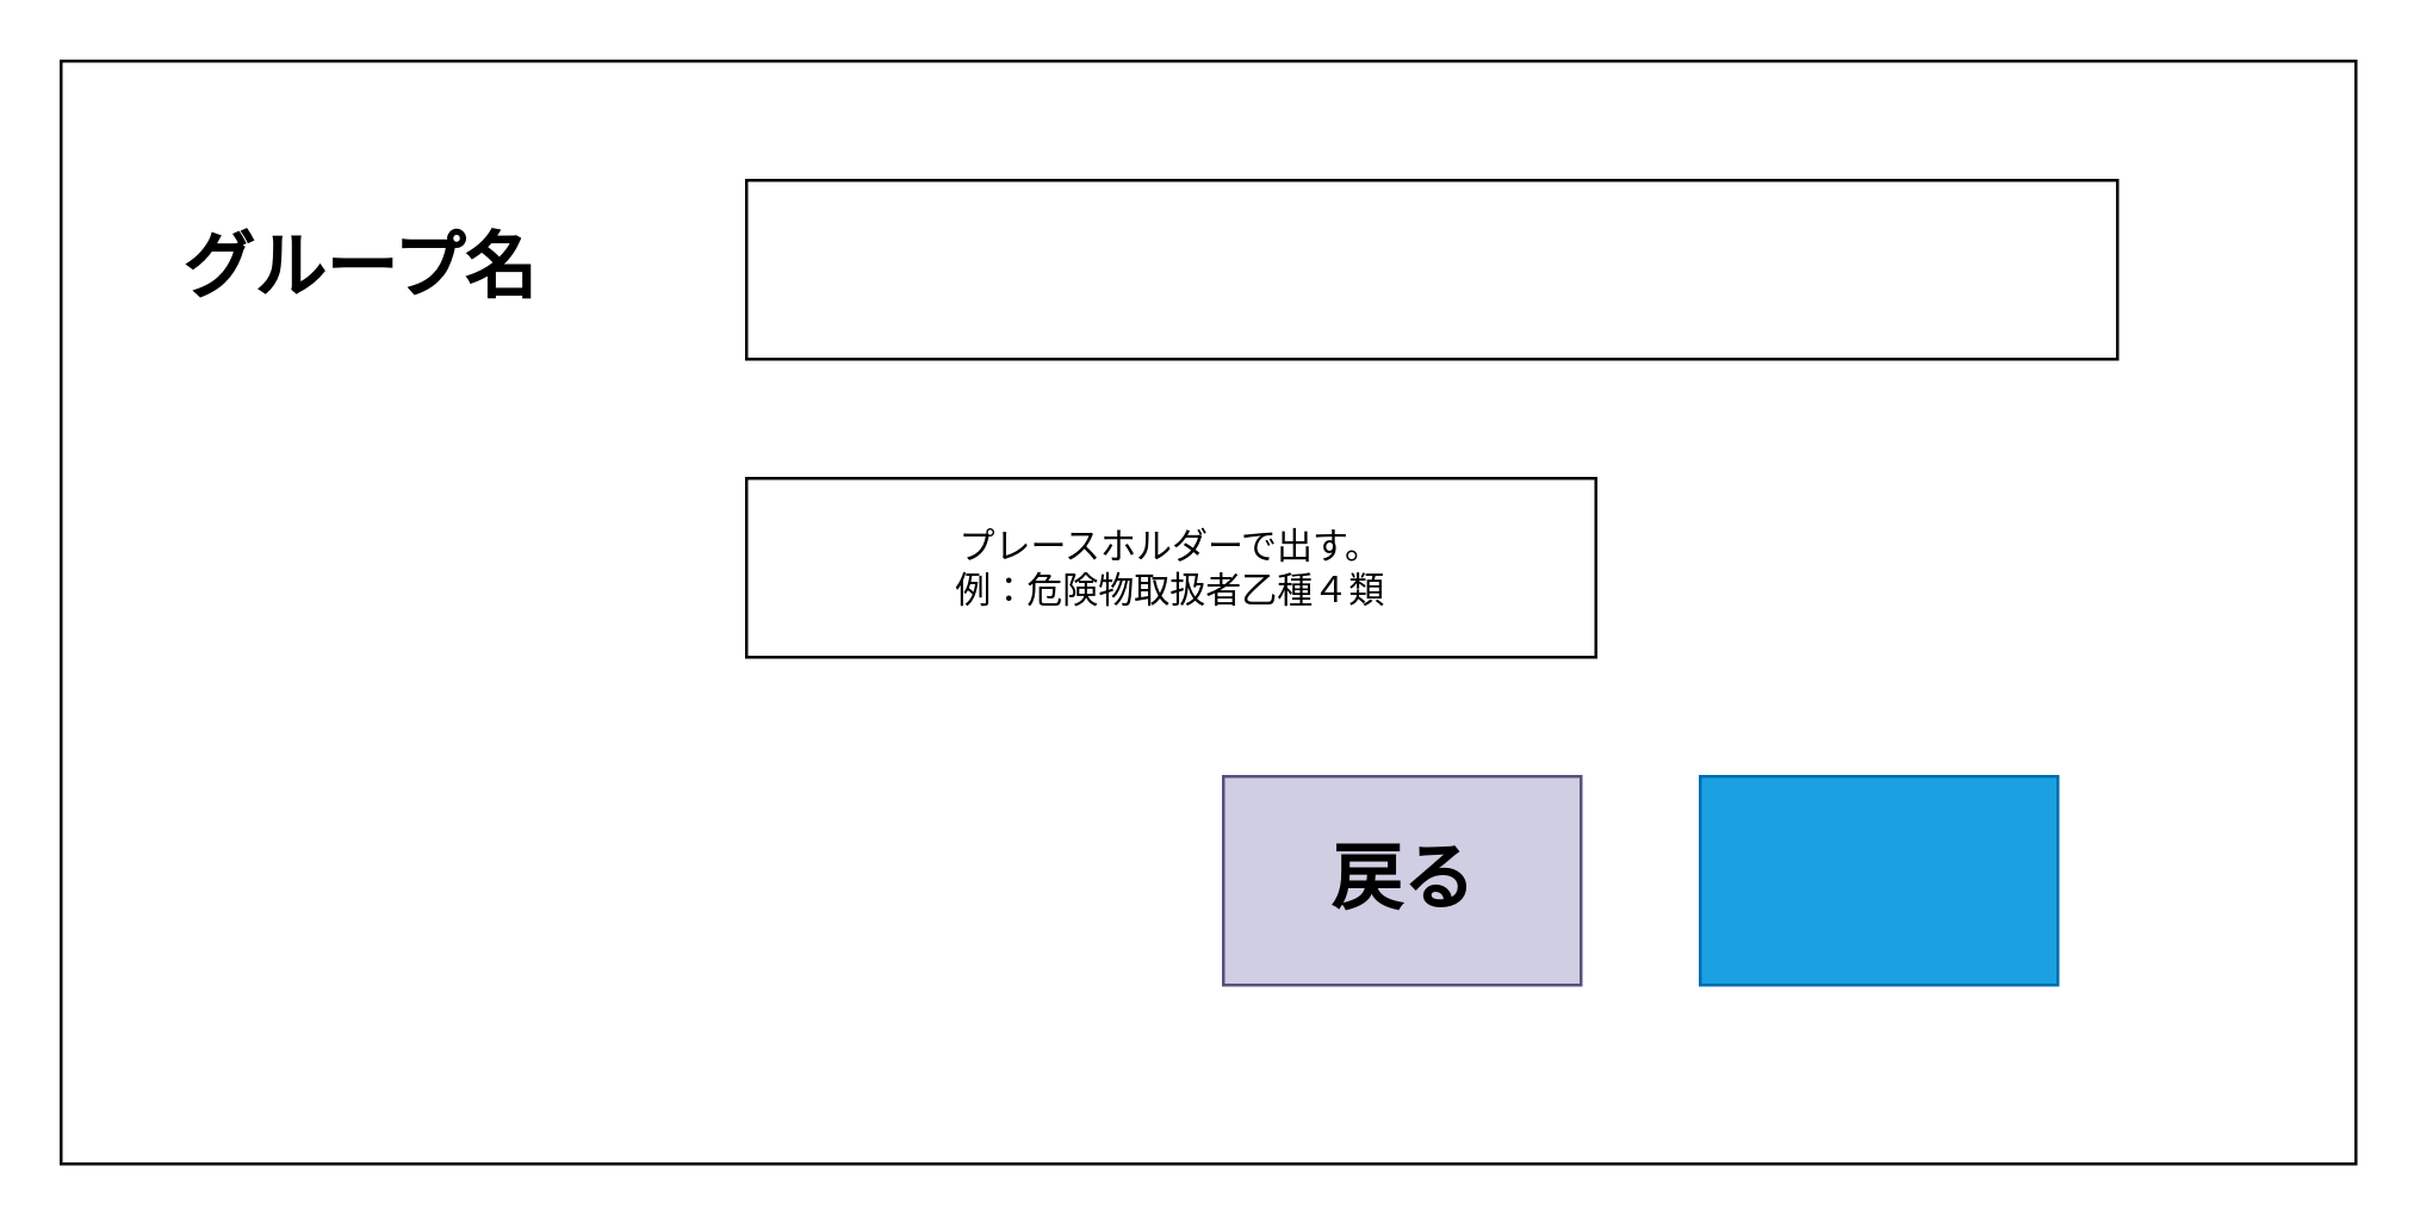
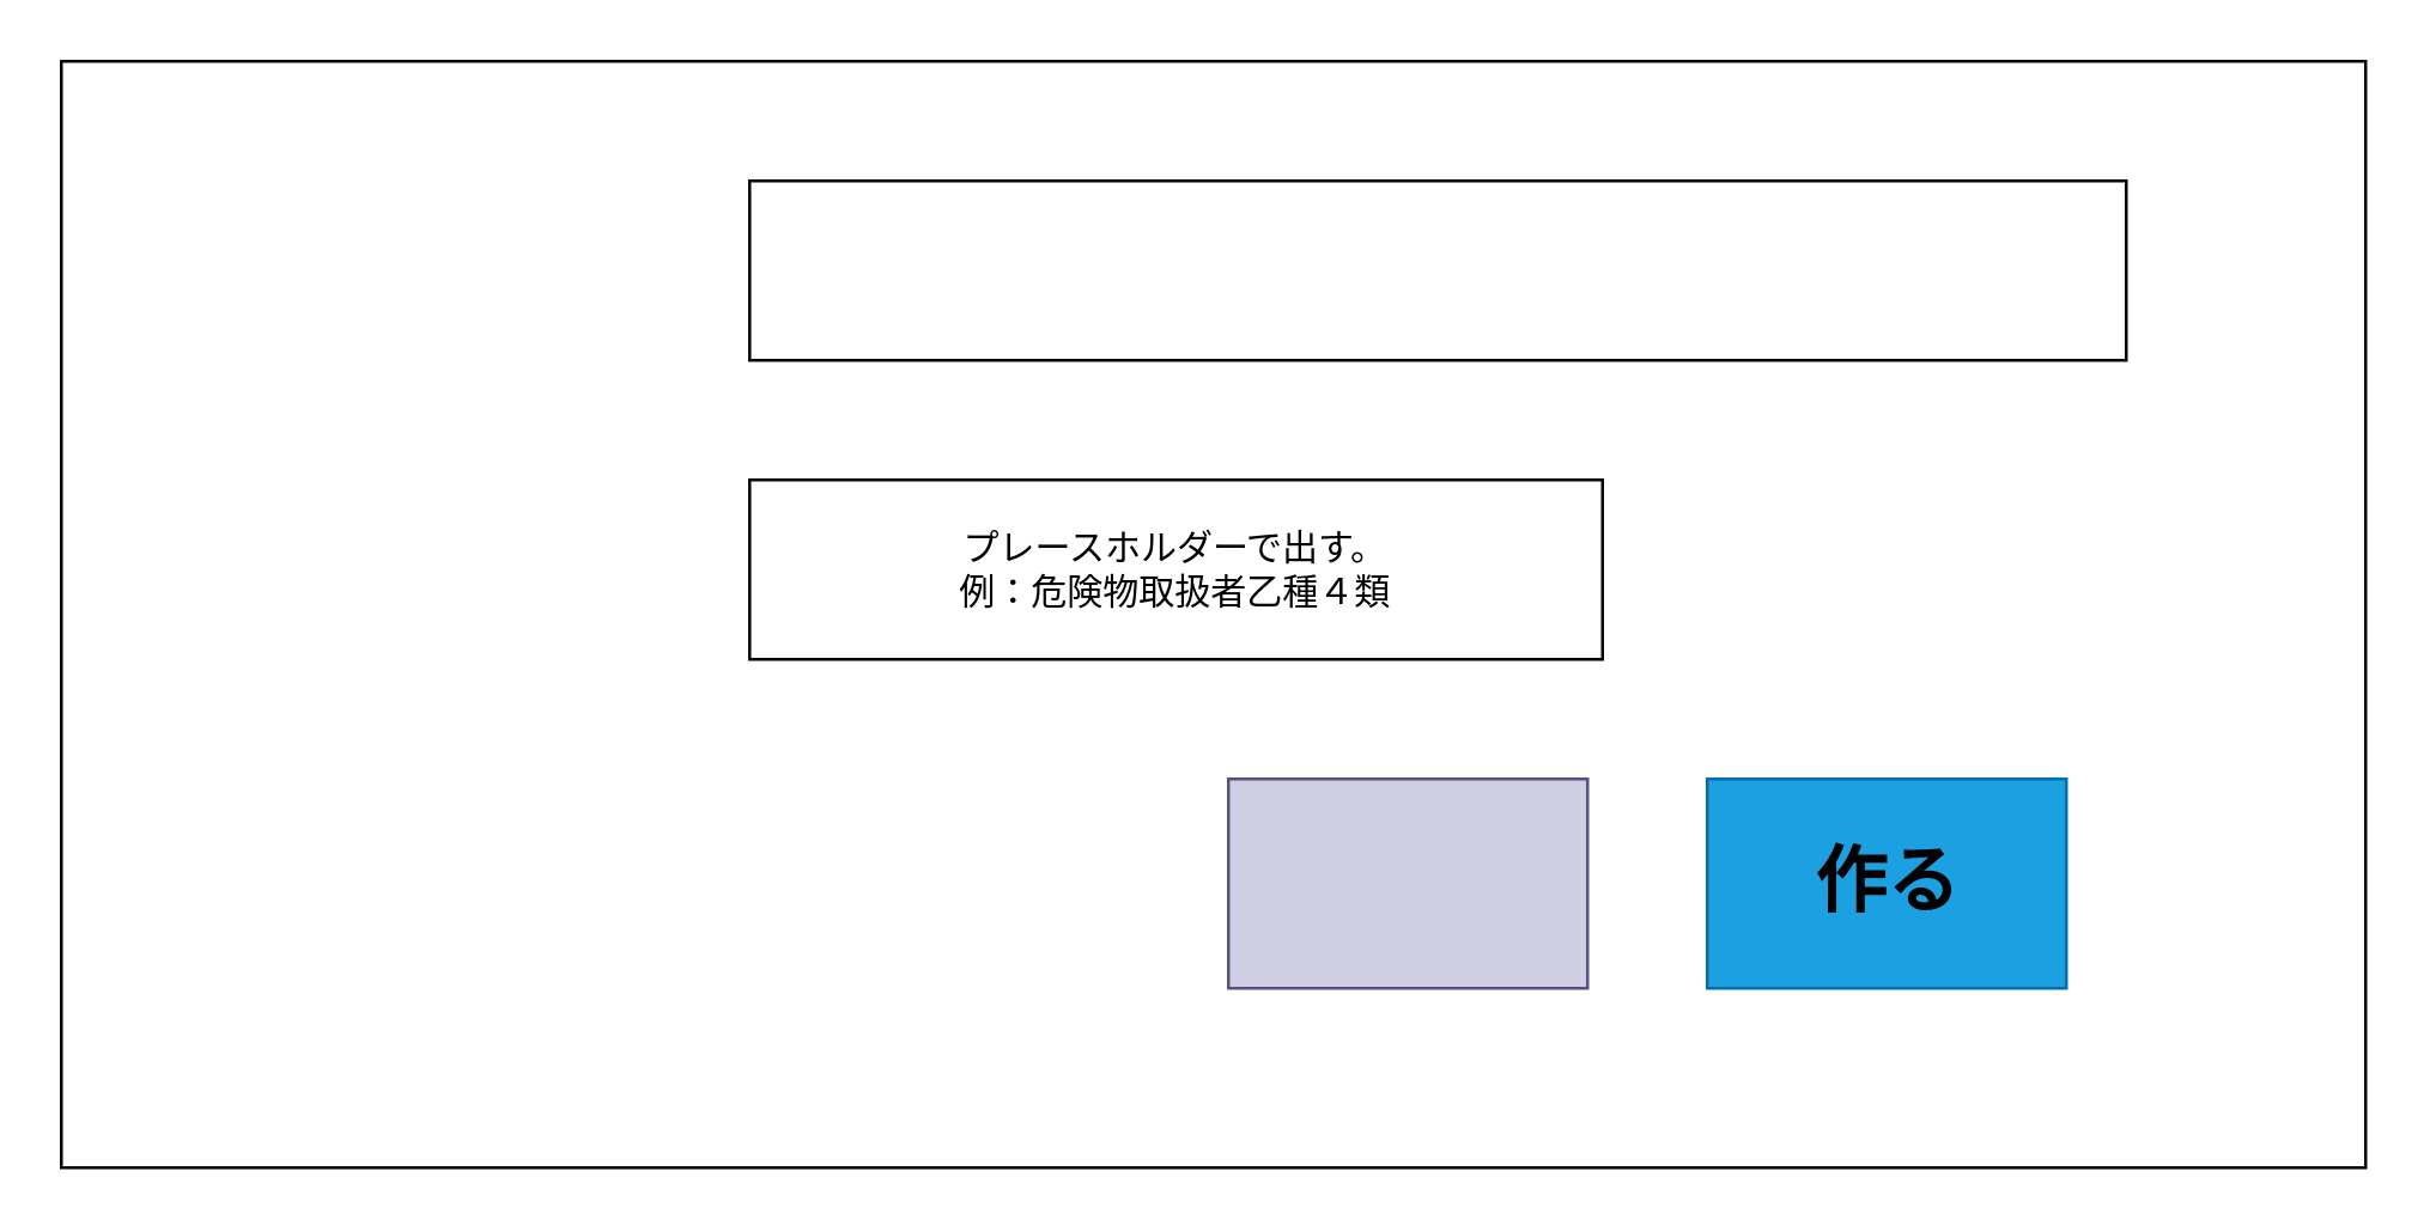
  <mxCell id="0" />
  <mxCell id="1" parent="0" />
  <mxCell id="2" value="" style="whiteSpace=wrap;html=1;fillColor=none;" vertex="1" parent="1"><mxGeometry x="20" y="20" width="770" height="370" as="geometry" /></mxCell>
  <mxCell id="3" value="" style="rounded=0;whiteSpace=wrap;html=1;" parent="1" vertex="1"><mxGeometry x="250" y="60" width="460" height="60" as="geometry" /></mxCell>
  <mxCell id="4" value="プレースホルダーで出す。&lt;br&gt;&lt;div&gt;例：危険物取扱者乙種４類&lt;/div&gt;" style="rounded=0;whiteSpace=wrap;html=1;" parent="1" vertex="1"><mxGeometry x="250" y="160" width="285" height="60" as="geometry" /></mxCell>
- <mxCell id="5" value="グループ名" style="text;strokeColor=none;fillColor=none;html=1;fontSize=24;fontStyle=1;verticalAlign=middle;align=center;" parent="1" vertex="1"><mxGeometry x="70" y="70" width="100" height="40" as="geometry" /></mxCell>
  <mxCell id="6" value="" style="verticalLabelPosition=bottom;verticalAlign=top;html=1;shape=mxgraph.basic.rect;fillColor2=none;strokeWidth=1;size=20;indent=5;fillColor=#1ba1e2;strokeColor=#006EAF;fontColor=#ffffff;" parent="1" vertex="1"><mxGeometry x="570" y="260" width="120" height="70" as="geometry" /></mxCell>
+ <mxCell id="7" value="作る" style="text;strokeColor=none;fillColor=none;html=1;fontSize=24;fontStyle=1;verticalAlign=middle;align=center;" parent="1" vertex="1"><mxGeometry x="580" y="275" width="100" height="40" as="geometry" /></mxCell>
  <mxCell id="8" value="" style="rounded=0;whiteSpace=wrap;html=1;fillColor=#d0cee2;strokeColor=#56517e;" parent="1" vertex="1"><mxGeometry x="410" y="260" width="120" height="70" as="geometry" /></mxCell>
- <mxCell id="9" value="戻る" style="text;strokeColor=none;fillColor=none;html=1;fontSize=24;fontStyle=1;verticalAlign=middle;align=center;" parent="1" vertex="1"><mxGeometry x="420" y="275" width="100" height="40" as="geometry" /></mxCell>
